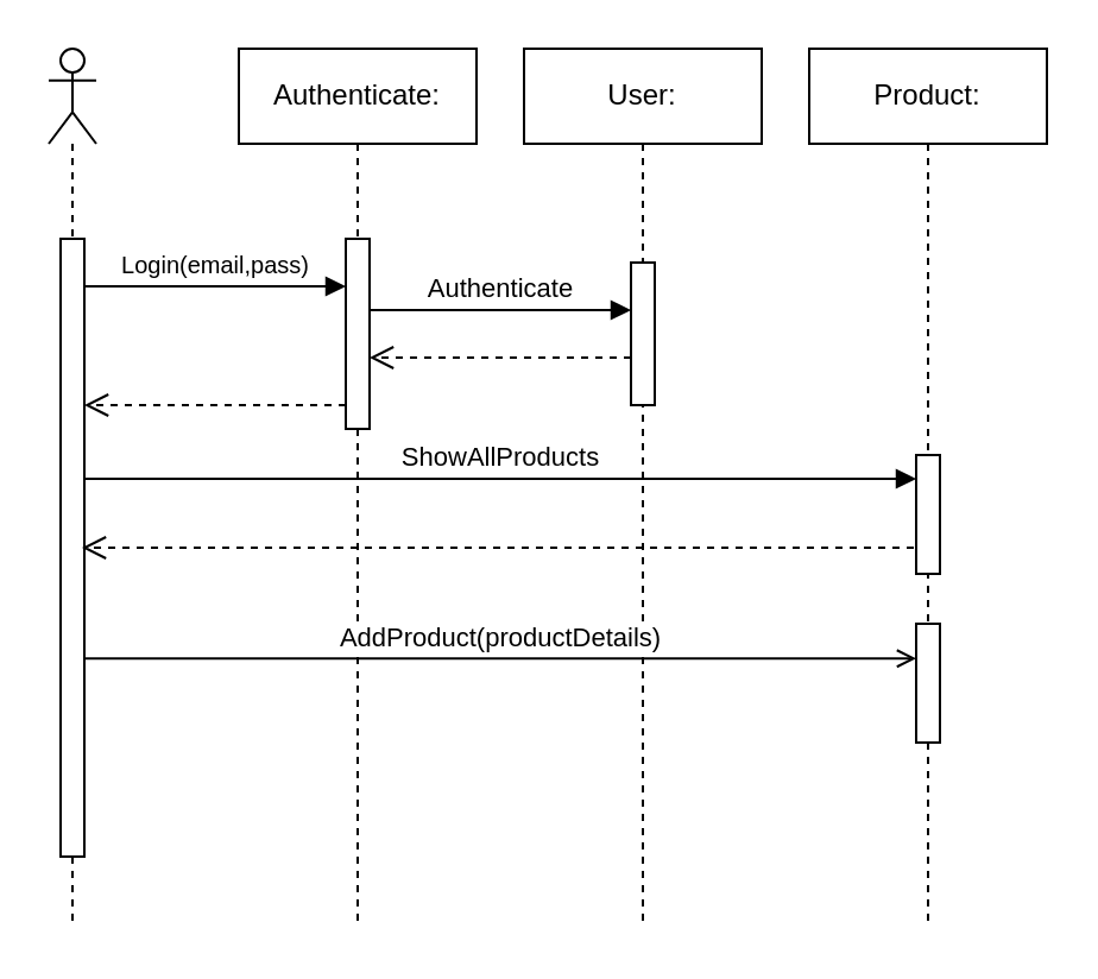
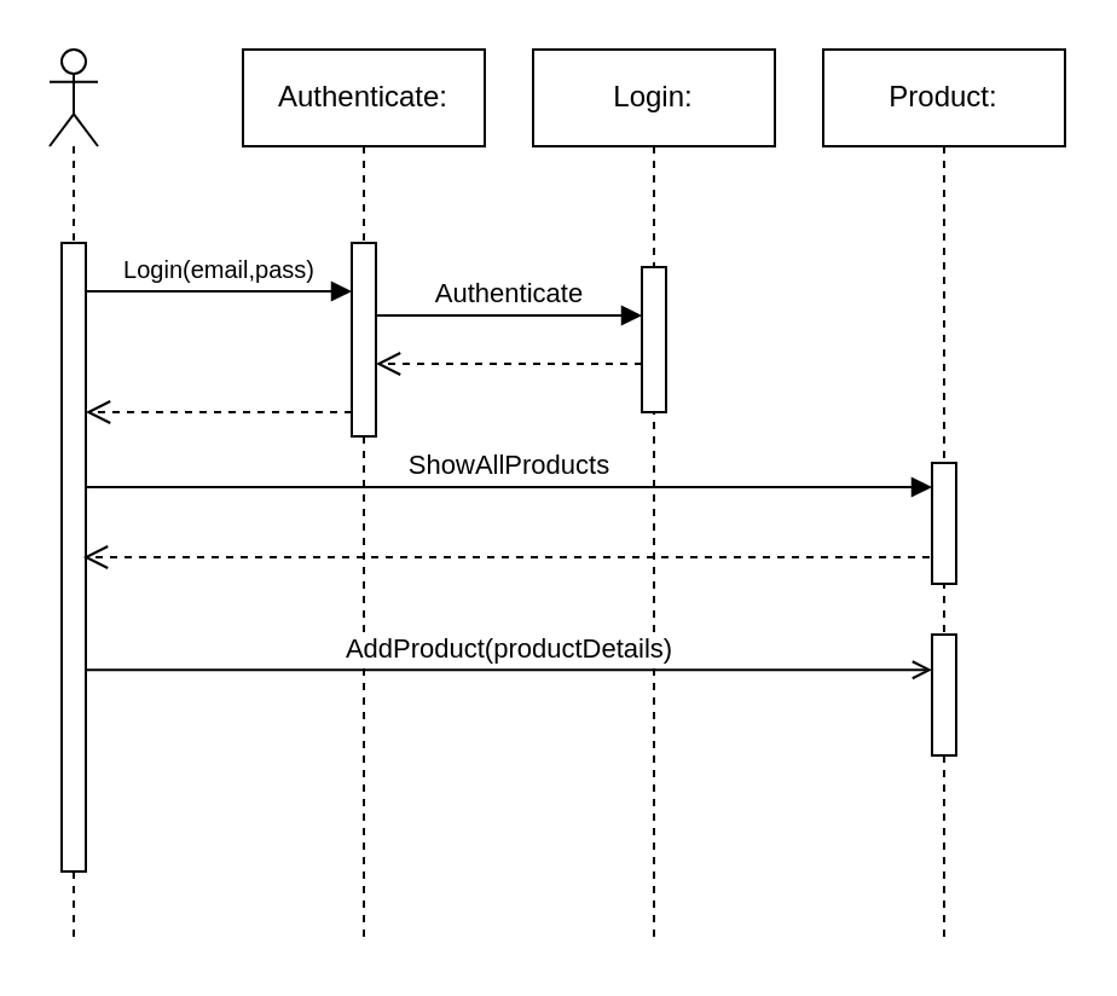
  <mxCell id="0" />
  <mxCell id="1" parent="0" />
  <mxCell id="2" value="" style="shape=umlLifeline;perimeter=lifelinePerimeter;whiteSpace=wrap;html=1;container=1;dropTarget=0;collapsible=0;recursiveResize=0;outlineConnect=0;portConstraint=eastwest;newEdgeStyle={&quot;curved&quot;:0,&quot;rounded&quot;:0};participant=umlActor;" parent="1" vertex="1"><mxGeometry x="20" y="20" width="20" height="370" as="geometry" /></mxCell>
  <mxCell id="3" value="" style="html=1;points=[[0,0,0,0,5],[0,1,0,0,-5],[1,0,0,0,5],[1,1,0,0,-5]];perimeter=orthogonalPerimeter;outlineConnect=0;targetShapes=umlLifeline;portConstraint=eastwest;newEdgeStyle={&quot;curved&quot;:0,&quot;rounded&quot;:0};" parent="2" vertex="1"><mxGeometry x="5" y="80" width="10" height="260" as="geometry" /></mxCell>
- <mxCell id="4" value="User:" style="shape=umlLifeline;perimeter=lifelinePerimeter;whiteSpace=wrap;html=1;container=1;dropTarget=0;collapsible=0;recursiveResize=0;outlineConnect=0;portConstraint=eastwest;newEdgeStyle={&quot;curved&quot;:0,&quot;rounded&quot;:0};" parent="1" vertex="1"><mxGeometry x="220" y="20" width="100" height="370" as="geometry" /></mxCell>
+ <mxCell id="4" value="Login:" style="shape=umlLifeline;perimeter=lifelinePerimeter;whiteSpace=wrap;html=1;container=1;dropTarget=0;collapsible=0;recursiveResize=0;outlineConnect=0;portConstraint=eastwest;newEdgeStyle={&quot;curved&quot;:0,&quot;rounded&quot;:0};" parent="1" vertex="1"><mxGeometry x="220" y="20" width="100" height="370" as="geometry" /></mxCell>
  <mxCell id="5" value="" style="html=1;points=[[0,0,0,0,5],[0,1,0,0,-5],[1,0,0,0,5],[1,1,0,0,-5]];perimeter=orthogonalPerimeter;outlineConnect=0;targetShapes=umlLifeline;portConstraint=eastwest;newEdgeStyle={&quot;curved&quot;:0,&quot;rounded&quot;:0};" parent="4" vertex="1"><mxGeometry x="45" y="90" width="10" height="60" as="geometry" /></mxCell>
  <mxCell id="6" value="Product:" style="shape=umlLifeline;perimeter=lifelinePerimeter;whiteSpace=wrap;html=1;container=1;dropTarget=0;collapsible=0;recursiveResize=0;outlineConnect=0;portConstraint=eastwest;newEdgeStyle={&quot;curved&quot;:0,&quot;rounded&quot;:0};" parent="1" vertex="1"><mxGeometry x="340" y="20" width="100" height="370" as="geometry" /></mxCell>
  <mxCell id="7" value="Authenticate:" style="shape=umlLifeline;perimeter=lifelinePerimeter;whiteSpace=wrap;html=1;container=1;dropTarget=0;collapsible=0;recursiveResize=0;outlineConnect=0;portConstraint=eastwest;newEdgeStyle={&quot;curved&quot;:0,&quot;rounded&quot;:0};" parent="1" vertex="1"><mxGeometry x="100" y="20" width="100" height="370" as="geometry" /></mxCell>
  <mxCell id="8" value="" style="html=1;points=[[0,0,0,0,5],[0,1,0,0,-5],[1,0,0,0,5],[1,1,0,0,-5]];perimeter=orthogonalPerimeter;outlineConnect=0;targetShapes=umlLifeline;portConstraint=eastwest;newEdgeStyle={&quot;curved&quot;:0,&quot;rounded&quot;:0};" parent="7" vertex="1"><mxGeometry x="45" y="80" width="10" height="80" as="geometry" /></mxCell>
  <mxCell id="9" value="&lt;font style=&quot;font-size: 10px;&quot;&gt;Login(email,pass)&lt;/font&gt;" style="html=1;verticalAlign=bottom;endArrow=block;curved=0;rounded=0;exitX=1;exitY=0;exitDx=0;exitDy=5;exitPerimeter=0;" parent="1" edge="1"><mxGeometry width="80" relative="1" as="geometry"><mxPoint x="35" y="120" as="sourcePoint" /><mxPoint x="145" y="120" as="targetPoint" /></mxGeometry></mxCell>
  <mxCell id="10" value="Authenticate" style="html=1;verticalAlign=bottom;endArrow=block;curved=0;rounded=0;entryX=-0.015;entryY=0.25;entryDx=0;entryDy=0;entryPerimeter=0;" parent="1" edge="1"><mxGeometry width="80" relative="1" as="geometry"><mxPoint x="155" y="130" as="sourcePoint" /><mxPoint x="265" y="130" as="targetPoint" /></mxGeometry></mxCell>
  <mxCell id="11" value="" style="html=1;verticalAlign=bottom;endArrow=open;dashed=1;endSize=8;curved=0;rounded=0;exitX=0;exitY=1;exitDx=0;exitDy=-5;exitPerimeter=0;" parent="1" edge="1"><mxGeometry relative="1" as="geometry"><mxPoint x="145" y="170" as="sourcePoint" /><mxPoint x="35" y="170" as="targetPoint" /></mxGeometry></mxCell>
  <mxCell id="12" value="" style="html=1;verticalAlign=bottom;endArrow=open;dashed=1;endSize=8;curved=0;rounded=0;exitX=0;exitY=1;exitDx=0;exitDy=-5;exitPerimeter=0;" parent="1" edge="1"><mxGeometry relative="1" as="geometry"><mxPoint x="265" y="150" as="sourcePoint" /><mxPoint x="155" y="150" as="targetPoint" /></mxGeometry></mxCell>
  <mxCell id="13" value="" style="html=1;points=[[0,0,0,0,5],[0,1,0,0,-5],[1,0,0,0,5],[1,1,0,0,-5]];perimeter=orthogonalPerimeter;outlineConnect=0;targetShapes=umlLifeline;portConstraint=eastwest;newEdgeStyle={&quot;curved&quot;:0,&quot;rounded&quot;:0};" parent="1" vertex="1"><mxGeometry x="385" y="191" width="10" height="50" as="geometry" /></mxCell>
  <mxCell id="14" value="" style="html=1;points=[[0,0,0,0,5],[0,1,0,0,-5],[1,0,0,0,5],[1,1,0,0,-5]];perimeter=orthogonalPerimeter;outlineConnect=0;targetShapes=umlLifeline;portConstraint=eastwest;newEdgeStyle={&quot;curved&quot;:0,&quot;rounded&quot;:0};" parent="1" vertex="1"><mxGeometry x="385" y="262" width="10" height="50" as="geometry" /></mxCell>
  <mxCell id="15" value="AddProduct(productDetails)" style="html=1;verticalAlign=bottom;endArrow=open;curved=0;rounded=0;exitX=1;exitY=0;exitDx=0;exitDy=5;exitPerimeter=0;endFill=0;" parent="1" target="14" edge="1"><mxGeometry x="0.002" width="80" relative="1" as="geometry"><mxPoint x="35" y="276.63" as="sourcePoint" /><mxPoint x="385" y="276.63" as="targetPoint" /><mxPoint as="offset" /></mxGeometry></mxCell>
  <mxCell id="16" value="ShowAllProducts" style="html=1;verticalAlign=bottom;endArrow=block;curved=0;rounded=0;exitX=1;exitY=0;exitDx=0;exitDy=5;exitPerimeter=0;" parent="1" edge="1"><mxGeometry width="80" relative="1" as="geometry"><mxPoint x="35" y="201" as="sourcePoint" /><mxPoint x="385" y="201" as="targetPoint" /></mxGeometry></mxCell>
  <mxCell id="17" value="" style="html=1;verticalAlign=bottom;endArrow=open;dashed=1;endSize=8;curved=0;rounded=0;exitX=0;exitY=1;exitDx=0;exitDy=-5;exitPerimeter=0;" parent="1" edge="1"><mxGeometry relative="1" as="geometry"><mxPoint x="384" y="230" as="sourcePoint" /><mxPoint x="34" y="230" as="targetPoint" /></mxGeometry></mxCell>
